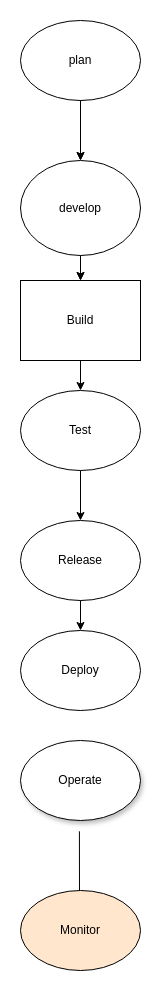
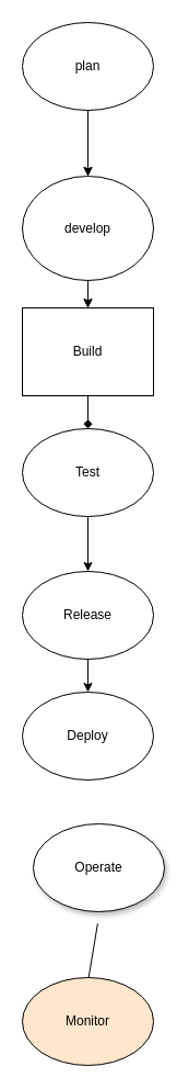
  <mxCell id="0" />
  <mxCell id="1" parent="0" />
  <mxCell id="2" value="" style="edgeStyle=orthogonalEdgeStyle;rounded=0;orthogonalLoop=1;jettySize=auto;html=1;" parent="1" source="3" target="6" edge="1"><mxGeometry relative="1" as="geometry" /></mxCell>
  <mxCell id="3" value="plan" style="ellipse;whiteSpace=wrap;html=1;" parent="1" vertex="1"><mxGeometry x="20" y="20" width="120" height="80" as="geometry" /></mxCell>
  <mxCell id="4" value="" style="endArrow=classic;html=1;rounded=0;exitX=0.5;exitY=1;exitDx=0;exitDy=0;" parent="1" source="3" target="6" edge="1"><mxGeometry width="50" height="50" relative="1" as="geometry"><mxPoint x="80" y="100" as="sourcePoint" /><mxPoint x="70" y="140" as="targetPoint" /></mxGeometry></mxCell>
  <mxCell id="5" value="" style="edgeStyle=orthogonalEdgeStyle;rounded=0;orthogonalLoop=1;jettySize=auto;html=1;" parent="1" source="6" target="8" edge="1"><mxGeometry relative="1" as="geometry" /></mxCell>
  <mxCell id="6" value="develop" style="ellipse;whiteSpace=wrap;html=1;" parent="1" vertex="1"><mxGeometry x="20" y="160" width="120" height="95" as="geometry" /></mxCell>
  <mxCell id="7" value="" style="endArrow=classic;html=1;rounded=0;exitX=0.5;exitY=1;exitDx=0;exitDy=0;" parent="1" source="6" target="8" edge="1"><mxGeometry width="50" height="50" relative="1" as="geometry"><mxPoint x="100" y="280" as="sourcePoint" /><mxPoint x="80" y="320" as="targetPoint" /></mxGeometry></mxCell>
  <mxCell id="8" value="Build" style="whiteSpace=wrap;html=1;rounded=0;" parent="1" vertex="1"><mxGeometry x="20" y="280" width="120" height="80" as="geometry" /></mxCell>
- <mxCell id="9" value="" style="endArrow=classic;html=1;rounded=0;exitX=0.5;exitY=1;exitDx=0;exitDy=0;" parent="1" source="8" target="10" edge="1"><mxGeometry width="50" height="50" relative="1" as="geometry"><mxPoint x="-460" y="620" as="sourcePoint" /><mxPoint x="80" y="430" as="targetPoint" /></mxGeometry></mxCell>
+ <mxCell id="9" value="" style="endArrow=diamond;html=1;rounded=0;exitX=0.5;exitY=1;exitDx=0;exitDy=0;" parent="1" source="8" target="10" edge="1"><mxGeometry width="50" height="50" relative="1" as="geometry"><mxPoint x="-460" y="620" as="sourcePoint" /><mxPoint x="80" y="430" as="targetPoint" /></mxGeometry></mxCell>
  <mxCell id="10" value="Test" style="ellipse;whiteSpace=wrap;html=1;" parent="1" vertex="1"><mxGeometry x="20" y="390" width="120" height="80" as="geometry" /></mxCell>
  <mxCell id="11" value="" style="endArrow=classic;html=1;rounded=0;exitX=0.5;exitY=1;exitDx=0;exitDy=0;" parent="1" source="13" edge="1"><mxGeometry width="50" height="50" relative="1" as="geometry"><mxPoint x="70" y="500" as="sourcePoint" /><mxPoint x="80" y="550" as="targetPoint" /></mxGeometry></mxCell>
  <mxCell id="12" value="" style="endArrow=classic;html=1;rounded=0;exitX=0.5;exitY=1;exitDx=0;exitDy=0;" parent="1" source="10" target="13" edge="1"><mxGeometry width="50" height="50" relative="1" as="geometry"><mxPoint x="80" y="470" as="sourcePoint" /><mxPoint x="80" y="550" as="targetPoint" /></mxGeometry></mxCell>
  <mxCell id="13" value="Release" style="ellipse;whiteSpace=wrap;html=1;" parent="1" vertex="1"><mxGeometry x="20" y="520" width="120" height="80" as="geometry" /></mxCell>
  <mxCell id="14" value="" style="endArrow=classic;html=1;rounded=0;exitX=0.5;exitY=1;exitDx=0;exitDy=0;" parent="1" source="16" edge="1"><mxGeometry width="50" height="50" relative="1" as="geometry"><mxPoint x="90" y="670" as="sourcePoint" /><mxPoint x="80" y="700" as="targetPoint" /></mxGeometry></mxCell>
  <mxCell id="15" value="" style="endArrow=classic;html=1;rounded=0;exitX=0.5;exitY=1;exitDx=0;exitDy=0;" parent="1" source="13" target="16" edge="1"><mxGeometry width="50" height="50" relative="1" as="geometry"><mxPoint x="80" y="630" as="sourcePoint" /><mxPoint x="80" y="700" as="targetPoint" /></mxGeometry></mxCell>
  <mxCell id="16" value="Deploy" style="ellipse;whiteSpace=wrap;html=1;" parent="1" vertex="1"><mxGeometry x="20" y="630" width="120" height="80" as="geometry" /></mxCell>
- <mxCell id="17" value="Operate" style="ellipse;whiteSpace=wrap;html=1;shadow=1;" parent="1" vertex="1"><mxGeometry x="20" y="740" width="120" height="80" as="geometry" /></mxCell>
+ <mxCell id="17" value="Operate" style="ellipse;whiteSpace=wrap;html=1;shadow=1;" parent="1" vertex="1"><mxGeometry x="30" y="750" width="120" height="80" as="geometry" /></mxCell>
  <mxCell id="18" value="" style="endArrow=classic;html=1;rounded=0;exitX=0.491;exitY=1.135;exitDx=0;exitDy=0;exitPerimeter=0;" parent="1" source="17" edge="1"><mxGeometry width="50" height="50" relative="1" as="geometry"><mxPoint x="50" y="920" as="sourcePoint" /><mxPoint x="79" y="900" as="targetPoint" /></mxGeometry></mxCell>
  <mxCell id="19" value="Monitor" style="ellipse;whiteSpace=wrap;html=1;fillColor=#ffe6cc;" parent="1" vertex="1"><mxGeometry x="20" y="890" width="120" height="80" as="geometry" /></mxCell>
